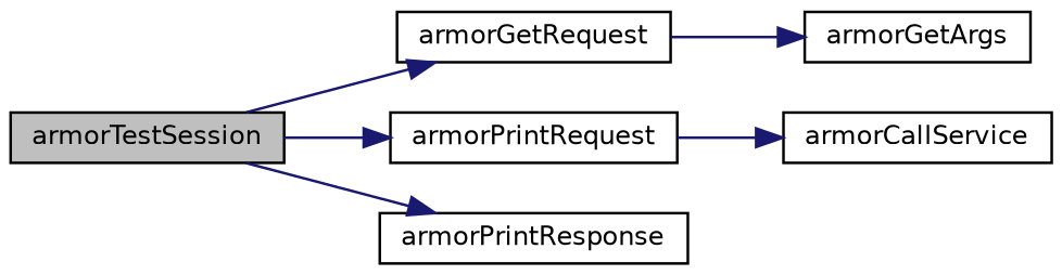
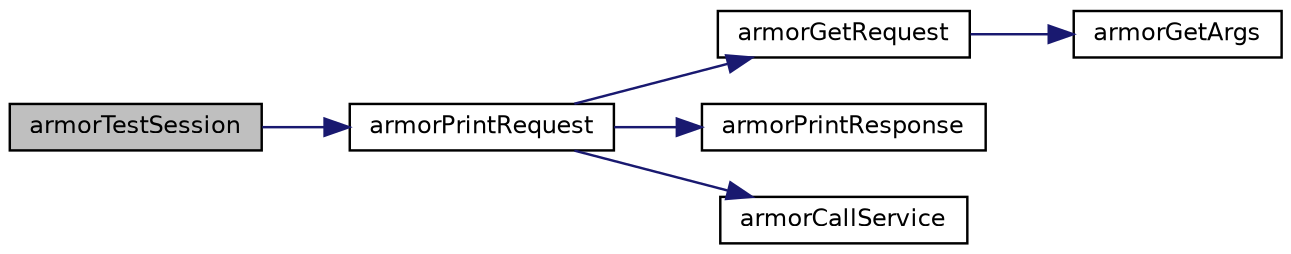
  digraph {
    rankdir=LR
    node [color=black fillcolor=white fontname=Helvetica fontsize=10 shape=record style=filled]
    edge [color=midnightblue fontname=Helvetica fontsize=10 labelfontname=Helvetica labelfontsize=10 style=solid]
    n1 [fillcolor=grey75 fontcolor=black height=0.2 label=armorTestSession width=0.4]
    n2 [height=0.2 label=armorGetRequest width=0.4]
    n3 [height=0.2 label=armorPrintRequest width=0.4]
    n4 [height=0.2 label=armorPrintResponse width=0.4]
    n5 [height=0.2 label=armorCallService width=0.4]
    n6 [height=0.2 label=armorGetArgs width=0.4]
-   n1 -> n2
+   n3 -> n2
    n1 -> n3
-   n1 -> n4
+   n3 -> n4
    n2 -> n6
    n3 -> n5
  }
